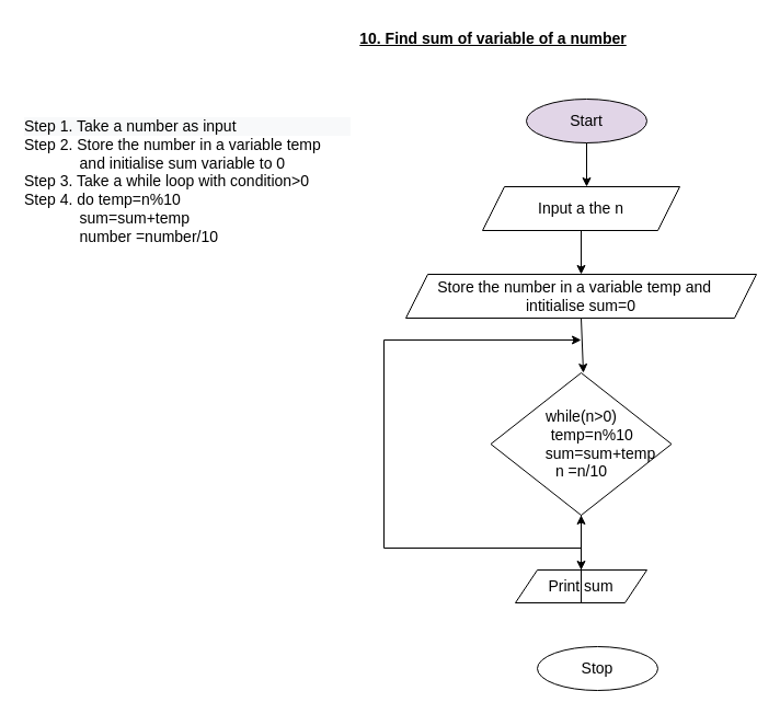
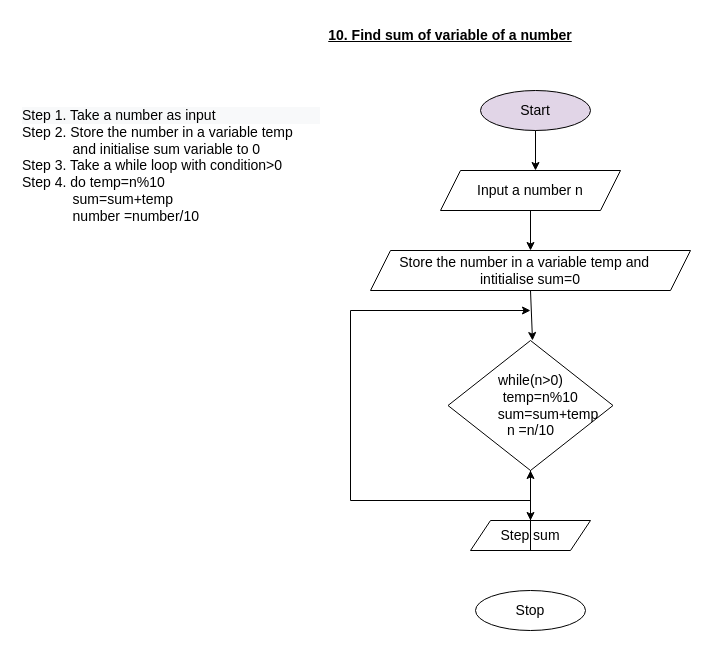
  <mxCell id="0" />
  <mxCell id="1" parent="0" />
  <mxCell id="2" value="&lt;font style=&quot;font-size: 14px&quot;&gt;Start&lt;/font&gt;" style="ellipse;whiteSpace=wrap;html=1;fillColor=#e1d5e7;" parent="1" vertex="1"><mxGeometry x="480" y="90" width="110" height="40" as="geometry" /></mxCell>
  <mxCell id="3" value="" style="endArrow=classic;html=1;exitX=0.5;exitY=1;exitDx=0;exitDy=0;" parent="1" source="2" edge="1"><mxGeometry width="50" height="50" relative="1" as="geometry"><mxPoint x="380" y="230" as="sourcePoint" /><mxPoint x="535" y="170" as="targetPoint" /></mxGeometry></mxCell>
- <mxCell id="4" value="&lt;font style=&quot;font-size: 14px&quot;&gt;Input a the n&lt;/font&gt;" style="shape=parallelogram;perimeter=parallelogramPerimeter;whiteSpace=wrap;html=1;fixedSize=1;" parent="1" vertex="1"><mxGeometry x="440" y="170" width="180" height="40" as="geometry" /></mxCell>
+ <mxCell id="4" value="&lt;font style=&quot;font-size: 14px&quot;&gt;Input a number n&lt;/font&gt;" style="shape=parallelogram;perimeter=parallelogramPerimeter;whiteSpace=wrap;html=1;fixedSize=1;" parent="1" vertex="1"><mxGeometry x="440" y="170" width="180" height="40" as="geometry" /></mxCell>
  <mxCell id="5" value="" style="endArrow=classic;html=1;exitX=0.5;exitY=1;exitDx=0;exitDy=0;" parent="1" source="4" target="6" edge="1"><mxGeometry width="50" height="50" relative="1" as="geometry"><mxPoint x="380" y="230" as="sourcePoint" /><mxPoint x="530" y="250" as="targetPoint" /></mxGeometry></mxCell>
  <mxCell id="6" value="&lt;font style=&quot;font-size: 14px&quot;&gt;Store the number in a variable temp and&amp;nbsp; &amp;nbsp; intitialise sum=0&lt;/font&gt;" style="shape=parallelogram;perimeter=parallelogramPerimeter;whiteSpace=wrap;html=1;fixedSize=1;" parent="1" vertex="1"><mxGeometry x="370" y="250" width="320" height="40" as="geometry" /></mxCell>
  <mxCell id="7" value="" style="endArrow=classic;html=1;exitX=0.5;exitY=1;exitDx=0;exitDy=0;" parent="1" source="6" edge="1"><mxGeometry width="50" height="50" relative="1" as="geometry"><mxPoint x="380" y="220" as="sourcePoint" /><mxPoint x="532" y="340" as="targetPoint" /></mxGeometry></mxCell>
- <mxCell id="8" value="&lt;font style=&quot;font-size: 14px&quot;&gt;Stop&lt;/font&gt;" style="ellipse;whiteSpace=wrap;html=1;" parent="1" vertex="1"><mxGeometry x="490" y="590" width="110" height="40" as="geometry" /></mxCell>
+ <mxCell id="8" value="&lt;font style=&quot;font-size: 14px&quot;&gt;Stop&lt;/font&gt;" style="ellipse;whiteSpace=wrap;html=1;" parent="1" vertex="1"><mxGeometry x="475" y="590" width="110" height="40" as="geometry" /></mxCell>
  <mxCell id="9" value="&lt;div style=&quot;color: rgb(0 , 0 , 0) ; font-family: &amp;#34;helvetica&amp;#34; ; font-size: 12px ; font-style: normal ; font-weight: 400 ; letter-spacing: normal ; text-indent: 0px ; text-transform: none ; word-spacing: 0px ; background-color: rgb(248 , 249 , 250) ; text-align: left&quot;&gt;&lt;span style=&quot;font-size: 14px&quot;&gt;Step 1. Take a number as input&lt;/span&gt;&lt;/div&gt;&lt;font style=&quot;color: rgb(0 , 0 , 0) ; font-family: &amp;#34;helvetica&amp;#34; ; font-style: normal ; font-weight: 400 ; letter-spacing: normal ; text-align: center ; text-indent: 0px ; text-transform: none ; word-spacing: 0px ; background-color: rgb(248 , 249 , 250) ; font-size: 14px&quot;&gt;&lt;div style=&quot;text-align: left&quot;&gt;&lt;span&gt;Step 2. Store the number in a variable temp&amp;nbsp; &amp;nbsp; &amp;nbsp; &amp;nbsp; &amp;nbsp; &amp;nbsp; &amp;nbsp; &amp;nbsp; &amp;nbsp; &amp;nbsp;and initialise sum variable to 0&lt;/span&gt;&lt;/div&gt;&lt;div style=&quot;text-align: left&quot;&gt;&lt;span&gt;Step 3. Take a while loop with condition&amp;gt;0&lt;/span&gt;&lt;/div&gt;&lt;div style=&quot;text-align: left&quot;&gt;&lt;span&gt;Step 4. do temp=n%10&lt;/span&gt;&lt;/div&gt;&lt;div style=&quot;text-align: left&quot;&gt;&lt;span&gt;&amp;nbsp; &amp;nbsp; &amp;nbsp; &amp;nbsp; &amp;nbsp; &amp;nbsp; &amp;nbsp;sum=sum+temp&lt;/span&gt;&lt;/div&gt;&lt;div style=&quot;text-align: left&quot;&gt;&lt;span&gt;&amp;nbsp; &amp;nbsp; &amp;nbsp; &amp;nbsp; &amp;nbsp; &amp;nbsp; &amp;nbsp;number =number/10&amp;nbsp;&lt;/span&gt;&lt;/div&gt;&lt;/font&gt;" style="text;whiteSpace=wrap;html=1;" parent="1" vertex="1"><mxGeometry x="20" y="100" width="300" height="140" as="geometry" /></mxCell>
  <mxCell id="10" value="" style="endArrow=classic;html=1;" parent="1" edge="1"><mxGeometry width="50" height="50" relative="1" as="geometry"><mxPoint x="530" y="452" as="sourcePoint" /><mxPoint x="530" y="520" as="targetPoint" /></mxGeometry></mxCell>
- <mxCell id="11" value="&lt;font style=&quot;font-size: 14px&quot;&gt;Print sum&lt;/font&gt;" style="shape=parallelogram;perimeter=parallelogramPerimeter;whiteSpace=wrap;html=1;fixedSize=1;" parent="1" vertex="1"><mxGeometry x="470" y="520" width="120" height="30" as="geometry" /></mxCell>
+ <mxCell id="11" value="&lt;font style=&quot;font-size: 14px&quot;&gt;Step sum&lt;/font&gt;" style="shape=parallelogram;perimeter=parallelogramPerimeter;whiteSpace=wrap;html=1;fixedSize=1;" parent="1" vertex="1"><mxGeometry x="470" y="520" width="120" height="30" as="geometry" /></mxCell>
  <mxCell id="12" value="" style="endArrow=classic;html=1;exitX=0.5;exitY=1;exitDx=0;exitDy=0;" parent="1" source="11" target="17" edge="1"><mxGeometry width="50" height="50" relative="1" as="geometry"><mxPoint x="390" y="430" as="sourcePoint" /><mxPoint x="440" y="380" as="targetPoint" /></mxGeometry></mxCell>
  <mxCell id="13" value="" style="endArrow=none;html=1;" parent="1" edge="1"><mxGeometry width="50" height="50" relative="1" as="geometry"><mxPoint x="530" y="500" as="sourcePoint" /><mxPoint x="350" y="500" as="targetPoint" /></mxGeometry></mxCell>
  <mxCell id="14" value="" style="endArrow=none;html=1;" parent="1" edge="1"><mxGeometry width="50" height="50" relative="1" as="geometry"><mxPoint x="350" y="500" as="sourcePoint" /><mxPoint x="350" y="310" as="targetPoint" /></mxGeometry></mxCell>
  <mxCell id="15" value="" style="endArrow=classic;html=1;" parent="1" edge="1"><mxGeometry width="50" height="50" relative="1" as="geometry"><mxPoint x="350" y="310" as="sourcePoint" /><mxPoint x="530" y="310" as="targetPoint" /></mxGeometry></mxCell>
  <mxCell id="16" value="&lt;font style=&quot;font-size: 14px&quot;&gt;&lt;b&gt;&lt;u&gt;10. Find sum of variable of a number&lt;/u&gt;&lt;/b&gt;&lt;/font&gt;" style="text;html=1;strokeColor=none;fillColor=none;align=center;verticalAlign=middle;whiteSpace=wrap;rounded=0;" parent="1" vertex="1"><mxGeometry x="270" y="20" width="360" height="30" as="geometry" /></mxCell>
  <mxCell id="17" value="&lt;span style=&quot;font-size: 14px&quot;&gt;while(n&amp;gt;0)&lt;/span&gt;&lt;br style=&quot;font-size: 14px&quot;&gt;&lt;span style=&quot;font-size: 14px&quot;&gt;&amp;nbsp; &amp;nbsp; &amp;nbsp;temp=n%10&lt;/span&gt;&lt;br style=&quot;font-size: 14px&quot;&gt;&lt;span style=&quot;font-size: 14px&quot;&gt;&amp;nbsp; &amp;nbsp; &amp;nbsp; &amp;nbsp; &amp;nbsp; &amp;nbsp;sum=sum+temp&amp;nbsp;&amp;nbsp;&lt;br&gt;&lt;/span&gt;&lt;span style=&quot;font-size: 14px&quot;&gt;n =n/10&lt;/span&gt;" style="rhombus;whiteSpace=wrap;html=1;align=center;" vertex="1" parent="1"><mxGeometry x="447.5" y="340" width="165" height="130" as="geometry" /></mxCell>
